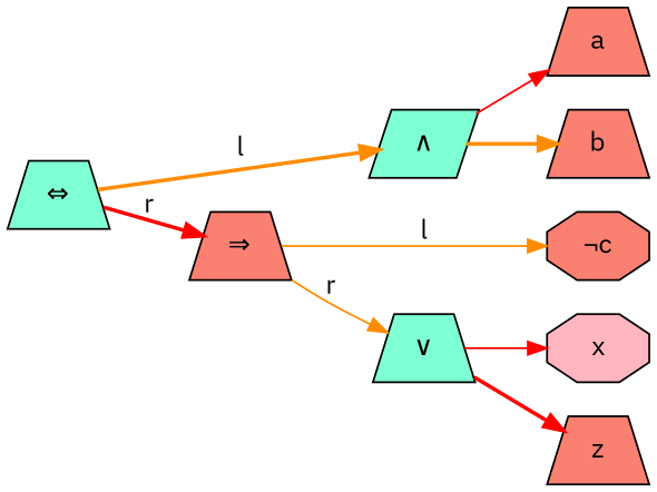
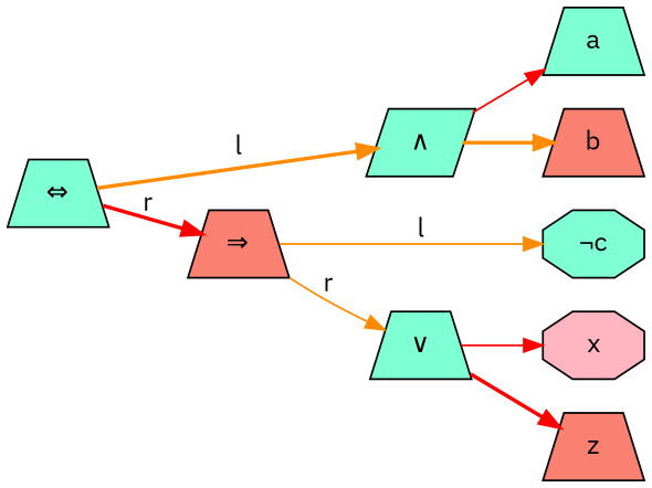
  digraph {
    fontname="IBM Plex Sans"
    rankdir=LR
    node [fillcolor=aquamarine fontname="IBM Plex Sans" shape=trapezium style=filled]
    edge [color=red fontname="IBM Plex Sans" style=solid]
-   n1 [fillcolor=salmon label=a]
+   n1 [label=a]
    n2 [fillcolor=salmon label=b]
-   n3 [fillcolor=salmon label="¬c" shape=octagon]
+   n3 [label="¬c" shape=octagon]
    n4 [fillcolor=lightpink label=x shape=octagon]
    n5 [fillcolor=salmon label=z]
    n6 [label="∧" shape=parallelogram]
    n7 [label="∨"]
    n8 [fillcolor=salmon label="⇒"]
    n9 [label="⇔"]
    subgraph sub_1 {
      rank=same
      n1
      n2
      n3
      n4
      n5
    }
    n6 -> n1
    n6 -> n2 [color=darkorange style=bold]
    n7 -> n4
    n7 -> n5 [style=bold]
    n8 -> n3 [color=darkorange label=l]
    n8 -> n7 [color=darkorange label=r]
    n9 -> n6 [color=darkorange label=l style=bold]
    n9 -> n8 [label=r style=bold]
  }
